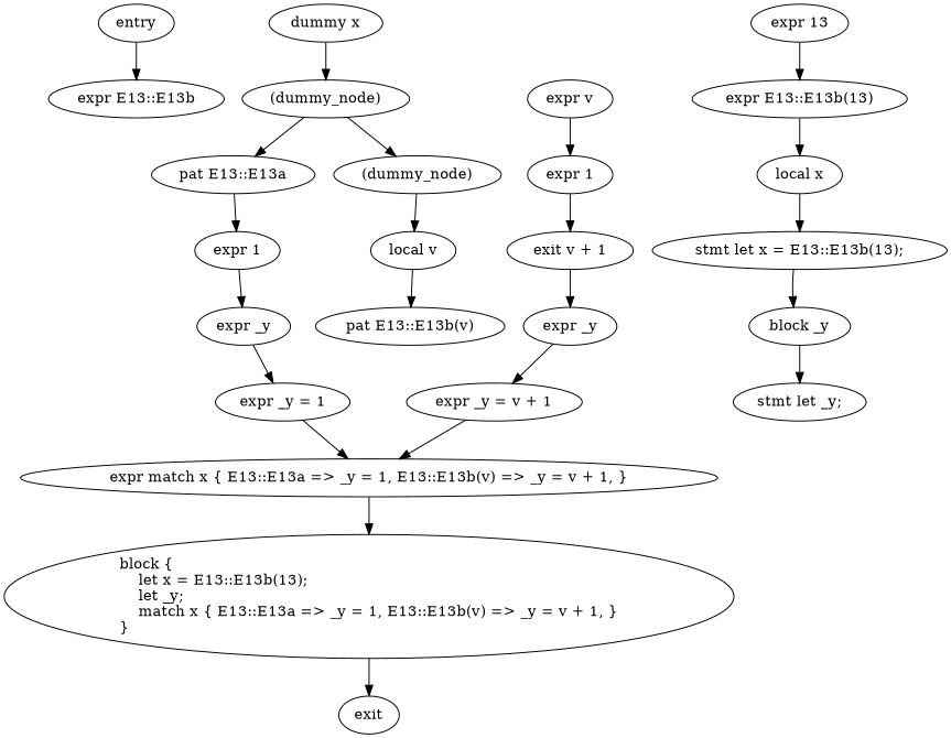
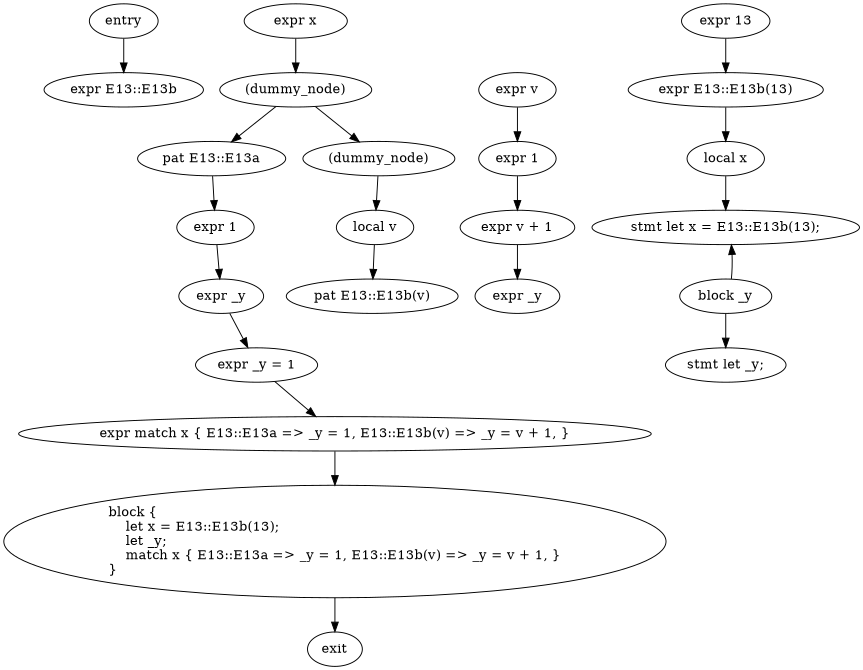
  digraph {
    n1 [label=entry]
    n2 [label="expr E13::E13b"]
    n3 [label=exit]
    n4 [label="expr 13"]
    n5 [label="expr E13::E13b(13)"]
    n6 [label="local x"]
    n7 [label="stmt let x = E13::E13b(13);"]
    n8 [label="block _y"]
    n9 [label="stmt let _y;"]
-   n10 [label="dummy x"]
+   n10 [label="expr x"]
    n11 [label="(dummy_node)"]
    n12 [label="pat E13::E13a"]
    n13 [label="(dummy_node)"]
    n14 [label="expr match x { E13::E13a => _y = 1, E13::E13b(v) => _y = v + 1, }"]
    n15 [label="block {\l    let x = E13::E13b(13);\l    let _y;\l    match x { E13::E13a => _y = 1, E13::E13b(v) => _y = v + 1, }\l}\l"]
    n16 [label="expr 1"]
    n17 [label="local v"]
    n18 [label="expr _y"]
    n19 [label="expr _y = 1"]
    n20 [label="pat E13::E13b(v)"]
    n21 [label="expr v"]
    n22 [label="expr 1"]
-   n23 [label="exit v + 1"]
+   n23 [label="expr v + 1"]
    n24 [label="expr _y"]
-   n25 [label="expr _y = v + 1"]
    n1 -> n2
    n4 -> n5
    n5 -> n6
    n6 -> n7
-   n7 -> n8
+   n8 -> n7
    n8 -> n9
    n10 -> n11
    n11 -> n12
    n11 -> n13
    n12 -> n16
    n13 -> n17
    n14 -> n15
    n15 -> n3
    n16 -> n18
    n17 -> n20
    n18 -> n19
    n19 -> n14
    n21 -> n22
    n22 -> n23
    n23 -> n24
-   n24 -> n25
-   n25 -> n14
  }
